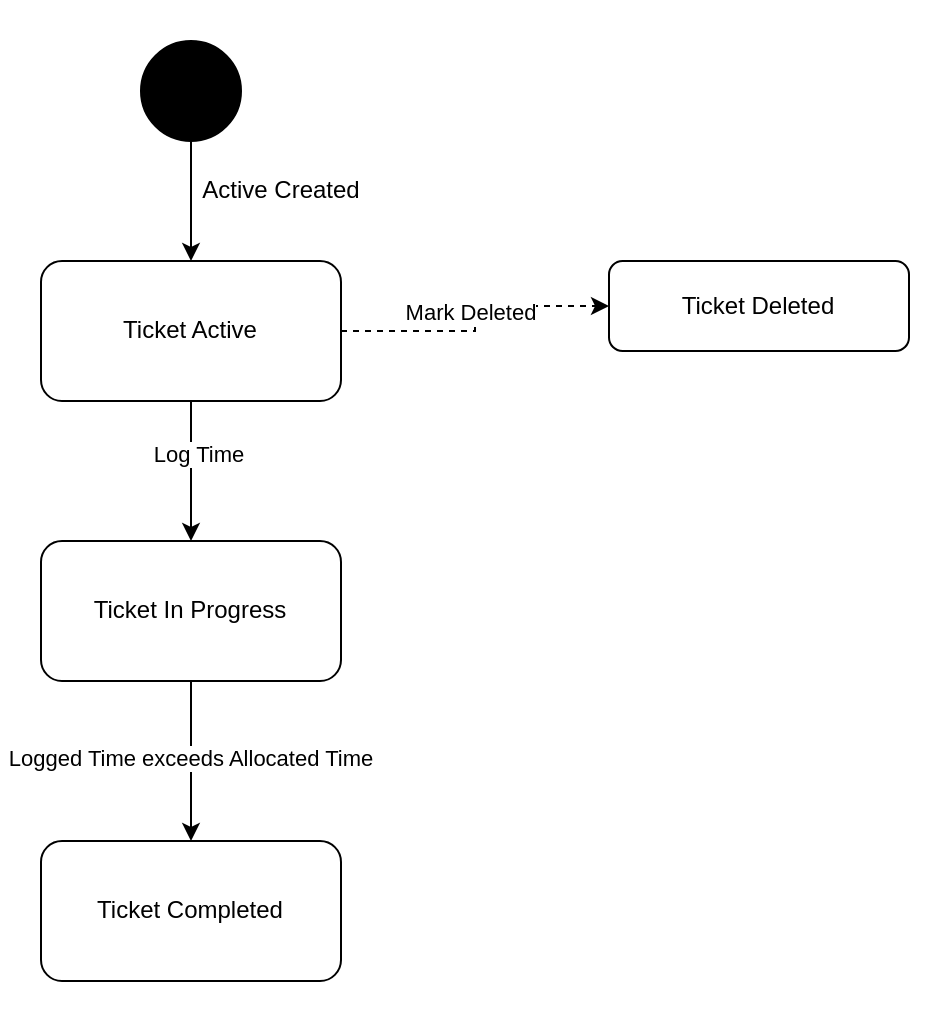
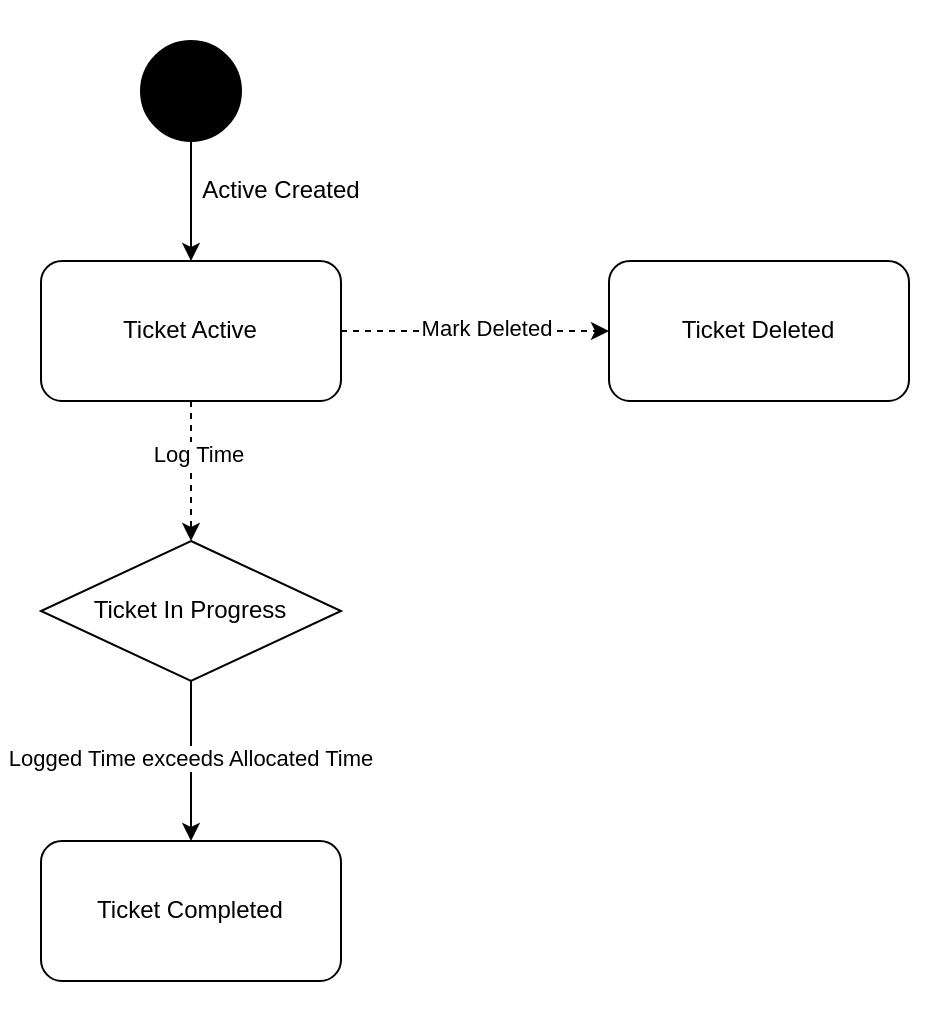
  <mxCell id="0" />
  <mxCell id="1" parent="0" />
- <mxCell id="2" style="edgeStyle=orthogonalEdgeStyle;rounded=0;orthogonalLoop=1;jettySize=auto;html=1;entryX=0.5;entryY=0;entryDx=0;entryDy=0;" edge="1" parent="1" source="6" target="12"><mxGeometry relative="1" as="geometry" /></mxCell>
+ <mxCell id="2" style="edgeStyle=orthogonalEdgeStyle;rounded=0;orthogonalLoop=1;jettySize=auto;html=1;entryX=0.5;entryY=0;entryDx=0;entryDy=0;dashed=1;" edge="1" parent="1" source="6" target="12"><mxGeometry relative="1" as="geometry" /></mxCell>
  <mxCell id="3" value="Log Time" style="edgeLabel;html=1;align=center;verticalAlign=middle;resizable=0;points=[];" vertex="1" connectable="0" parent="2"><mxGeometry x="-0.262" y="3" relative="1" as="geometry"><mxPoint as="offset" /></mxGeometry></mxCell>
  <mxCell id="4" style="edgeStyle=orthogonalEdgeStyle;rounded=0;orthogonalLoop=1;jettySize=auto;html=1;entryX=0;entryY=0.5;entryDx=0;entryDy=0;dashed=1;" edge="1" parent="1" source="6" target="13"><mxGeometry relative="1" as="geometry" /></mxCell>
  <mxCell id="5" value="Mark Deleted" style="edgeLabel;html=1;align=center;verticalAlign=middle;resizable=0;points=[];" vertex="1" connectable="0" parent="4"><mxGeometry x="0.07" y="3" relative="1" as="geometry"><mxPoint y="1" as="offset" /></mxGeometry></mxCell>
  <mxCell id="6" value="Ticket Active" style="rounded=1;whiteSpace=wrap;html=1;" vertex="1" parent="1"><mxGeometry x="20" y="130" width="150" height="70" as="geometry" /></mxCell>
  <mxCell id="7" style="edgeStyle=orthogonalEdgeStyle;rounded=0;orthogonalLoop=1;jettySize=auto;html=1;entryX=0.5;entryY=0;entryDx=0;entryDy=0;" edge="1" parent="1" source="8" target="6"><mxGeometry relative="1" as="geometry" /></mxCell>
  <mxCell id="8" value="" style="ellipse;whiteSpace=wrap;html=1;aspect=fixed;fillColor=#000000;" vertex="1" parent="1"><mxGeometry x="70" y="20" width="50" height="50" as="geometry" /></mxCell>
  <mxCell id="9" value="Active Created" style="text;html=1;align=center;verticalAlign=middle;resizable=0;points=[];autosize=1;strokeColor=none;fillColor=none;" vertex="1" parent="1"><mxGeometry x="90" y="80" width="100" height="30" as="geometry" /></mxCell>
  <mxCell id="10" style="edgeStyle=orthogonalEdgeStyle;rounded=0;orthogonalLoop=1;jettySize=auto;html=1;" edge="1" parent="1" source="12" target="14"><mxGeometry relative="1" as="geometry" /></mxCell>
  <mxCell id="11" value="Logged Time exceeds Allocated Time" style="edgeLabel;html=1;align=center;verticalAlign=middle;resizable=0;points=[];" vertex="1" connectable="0" parent="10"><mxGeometry x="-0.062" y="-1" relative="1" as="geometry"><mxPoint as="offset" /></mxGeometry></mxCell>
- <mxCell id="12" value="Ticket In Progress" style="rounded=1;whiteSpace=wrap;html=1;" vertex="1" parent="1"><mxGeometry x="20" y="270" width="150" height="70" as="geometry" /></mxCell>
- <mxCell id="13" value="Ticket Deleted" style="rounded=1;whiteSpace=wrap;html=1;" vertex="1" parent="1"><mxGeometry x="304" y="130" width="150" height="45" as="geometry" /></mxCell>
+ <mxCell id="12" value="Ticket In Progress" style="rhombus;whiteSpace=wrap;html=1;" vertex="1" parent="1"><mxGeometry x="20" y="270" width="150" height="70" as="geometry" /></mxCell>
+ <mxCell id="13" value="Ticket Deleted" style="rounded=1;whiteSpace=wrap;html=1;" vertex="1" parent="1"><mxGeometry x="304" y="130" width="150" height="70" as="geometry" /></mxCell>
  <mxCell id="14" value="Ticket Completed" style="rounded=1;whiteSpace=wrap;html=1;" vertex="1" parent="1"><mxGeometry x="20" y="420" width="150" height="70" as="geometry" /></mxCell>
